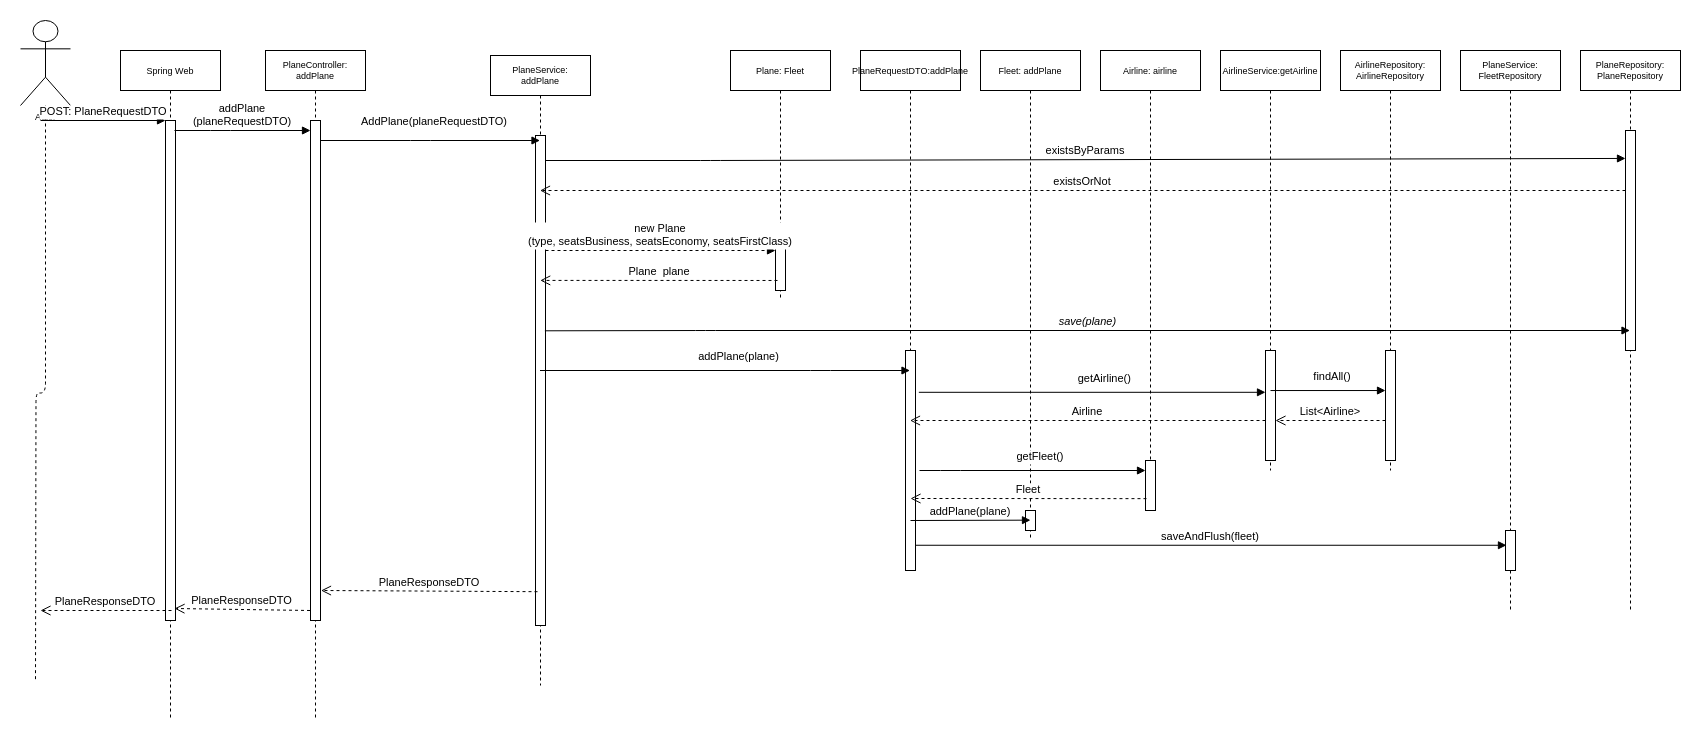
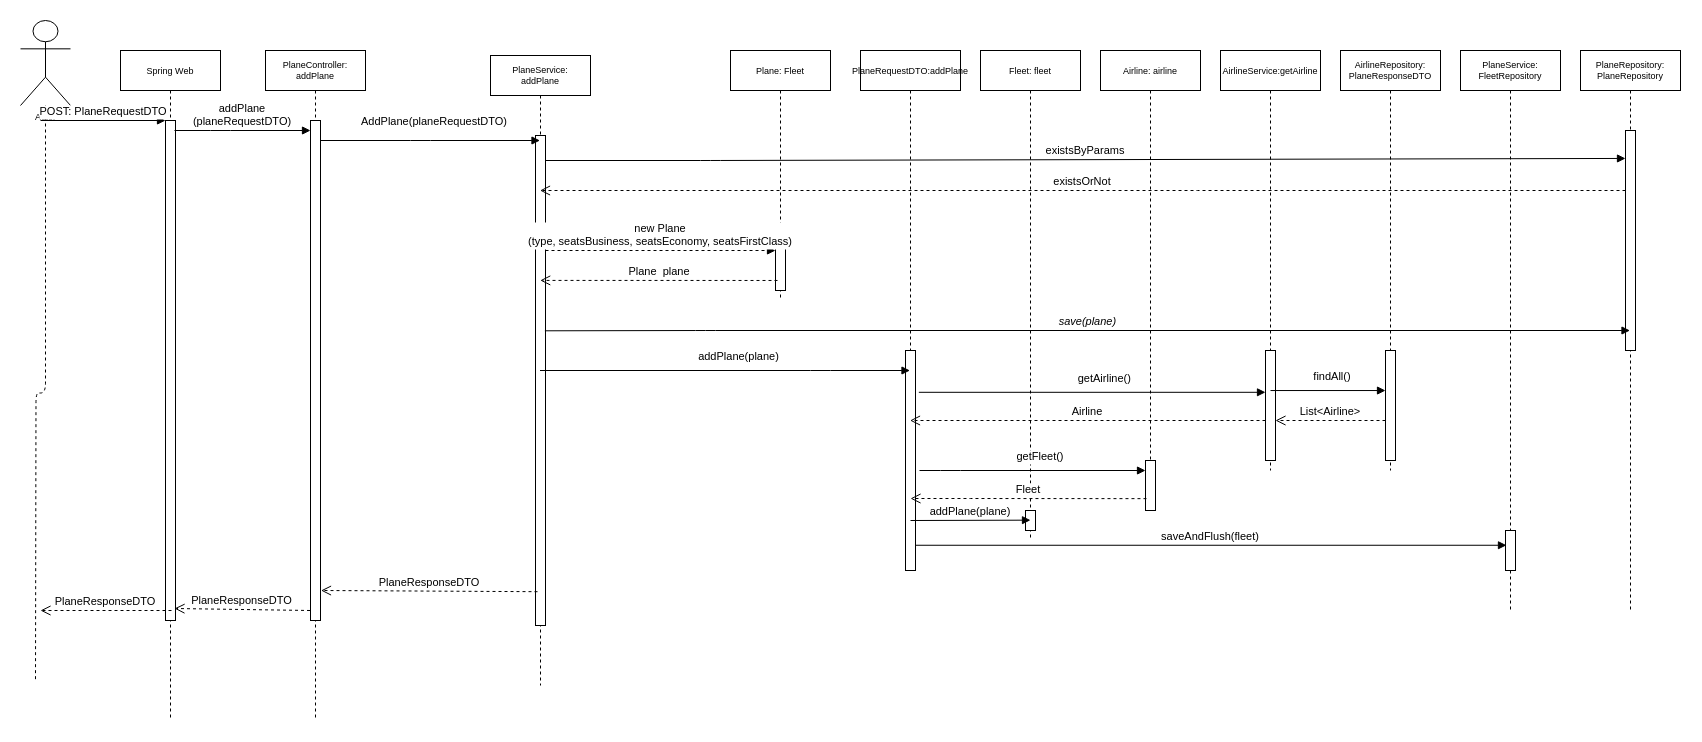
  <mxCell id="0" />
  <mxCell id="1" parent="0" />
  <mxCell id="2" value="PlaneController: &#10;addPlane" style="shape=umlLifeline;perimeter=lifelinePerimeter;container=1;collapsible=0;recursiveResize=0;rounded=0;shadow=0;strokeWidth=1;fontSize=9;" parent="1" vertex="1"><mxGeometry x="265" y="50" width="100" height="670" as="geometry" /></mxCell>
  <mxCell id="3" value="" style="points=[];perimeter=orthogonalPerimeter;rounded=0;shadow=0;strokeWidth=1;" parent="2" vertex="1"><mxGeometry x="45" y="70" width="10" height="500" as="geometry" /></mxCell>
  <mxCell id="4" value="PlaneService:&#10;addPlane" style="shape=umlLifeline;perimeter=lifelinePerimeter;container=1;collapsible=0;recursiveResize=0;rounded=0;shadow=0;strokeWidth=1;fontSize=9;" parent="1" vertex="1"><mxGeometry x="490" y="55" width="100" height="630" as="geometry" /></mxCell>
  <mxCell id="5" value="" style="points=[];perimeter=orthogonalPerimeter;rounded=0;shadow=0;strokeWidth=1;" parent="4" vertex="1"><mxGeometry x="45" y="80" width="10" height="490" as="geometry" /></mxCell>
  <mxCell id="6" value="PlaneRequestDTO:addPlane" style="shape=umlLifeline;perimeter=lifelinePerimeter;container=1;collapsible=0;recursiveResize=0;rounded=0;shadow=0;strokeWidth=1;fontSize=9;" parent="1" vertex="1"><mxGeometry x="860" y="50" width="100" height="520" as="geometry" /></mxCell>
  <mxCell id="7" value="" style="points=[];perimeter=orthogonalPerimeter;rounded=0;shadow=0;strokeWidth=1;" parent="6" vertex="1"><mxGeometry x="45" y="300" width="10" height="220" as="geometry" /></mxCell>
  <mxCell id="8" value="PlaneRepository:&#10;PlaneRepository" style="shape=umlLifeline;perimeter=lifelinePerimeter;container=1;collapsible=0;recursiveResize=0;rounded=0;shadow=0;strokeWidth=1;fontSize=9;" parent="1" vertex="1"><mxGeometry x="1580" y="50" width="100" height="560" as="geometry" /></mxCell>
  <mxCell id="9" value="" style="points=[];perimeter=orthogonalPerimeter;rounded=0;shadow=0;strokeWidth=1;" parent="8" vertex="1"><mxGeometry x="45" y="80" width="10" height="220" as="geometry" /></mxCell>
  <mxCell id="10" value="AddPlane(planeRequestDTO)" style="verticalAlign=bottom;endArrow=block;shadow=0;strokeWidth=1;" parent="1" source="3" target="4" edge="1"><mxGeometry x="0.039" y="10" relative="1" as="geometry"><mxPoint x="340" y="380" as="sourcePoint" /><mxPoint x="580" y="140" as="targetPoint" /><Array as="points"><mxPoint x="420" y="140" /></Array><mxPoint as="offset" /></mxGeometry></mxCell>
  <mxCell id="11" value="Plane: Fleet" style="shape=umlLifeline;perimeter=lifelinePerimeter;container=1;collapsible=0;recursiveResize=0;rounded=0;shadow=0;strokeWidth=1;fontSize=9;" parent="1" vertex="1"><mxGeometry x="730" y="50" width="100" height="250" as="geometry" /></mxCell>
  <mxCell id="12" value="" style="points=[];perimeter=orthogonalPerimeter;rounded=0;shadow=0;strokeWidth=1;" parent="11" vertex="1"><mxGeometry x="45" y="180" width="10" height="60" as="geometry" /></mxCell>
  <mxCell id="13" value="existsByParams" style="verticalAlign=bottom;endArrow=block;shadow=0;strokeWidth=1;entryX=0;entryY=0.127;entryDx=0;entryDy=0;entryPerimeter=0;" parent="1" source="5" target="9" edge="1"><mxGeometry relative="1" as="geometry"><mxPoint x="620" y="280" as="sourcePoint" /><mxPoint x="1470" y="160" as="targetPoint" /><Array as="points"><mxPoint x="710" y="160" /></Array></mxGeometry></mxCell>
  <mxCell id="14" value="existsOrNot" style="verticalAlign=bottom;endArrow=open;dashed=1;endSize=8;shadow=0;strokeWidth=1;" parent="1" source="9" target="4" edge="1"><mxGeometry relative="1" as="geometry"><mxPoint x="650" y="180" as="targetPoint" /><mxPoint x="1397" y="190" as="sourcePoint" /><Array as="points"><mxPoint x="1390" y="190" /><mxPoint x="1187" y="190" /></Array></mxGeometry></mxCell>
  <mxCell id="15" value="new Plane&#10;(type, seatsBusiness, seatsEconomy, seatsFirstClass)" style="verticalAlign=bottom;endArrow=block;shadow=0;strokeWidth=1;dashed=1;" parent="1" source="5" target="12" edge="1"><mxGeometry relative="1" as="geometry"><mxPoint x="605" y="250" as="sourcePoint" /><mxPoint x="910" y="250" as="targetPoint" /><Array as="points"><mxPoint x="720" y="250" /></Array></mxGeometry></mxCell>
  <mxCell id="16" value="Plane  plane" style="verticalAlign=bottom;endArrow=open;dashed=1;endSize=8;shadow=0;strokeWidth=1;exitX=0.2;exitY=0.833;exitDx=0;exitDy=0;exitPerimeter=0;entryX=0.497;entryY=0.357;entryDx=0;entryDy=0;entryPerimeter=0;" parent="1" source="12" target="4" edge="1"><mxGeometry x="-0.009" relative="1" as="geometry"><mxPoint x="590" y="280" as="targetPoint" /><mxPoint x="869.69" y="280" as="sourcePoint" /><mxPoint as="offset" /></mxGeometry></mxCell>
  <mxCell id="17" value="save(plane)" style="verticalAlign=bottom;endArrow=block;shadow=0;strokeWidth=1;fontStyle=2;exitX=0.544;exitY=0.437;exitDx=0;exitDy=0;exitPerimeter=0;" parent="1" source="4" target="8" edge="1"><mxGeometry relative="1" as="geometry"><mxPoint x="590" y="330" as="sourcePoint" /><mxPoint x="864.5" y="330" as="targetPoint" /><Array as="points"><mxPoint x="705" y="330" /></Array></mxGeometry></mxCell>
  <mxCell id="18" value="addPlane(plane)" style="verticalAlign=bottom;endArrow=block;shadow=0;strokeWidth=1;fontStyle=0" parent="1" source="4" target="6" edge="1"><mxGeometry x="0.073" y="5" relative="1" as="geometry"><mxPoint x="610" y="420" as="sourcePoint" /><mxPoint x="1209.5" y="420" as="targetPoint" /><Array as="points"><mxPoint x="820" y="370" /></Array><mxPoint as="offset" /></mxGeometry></mxCell>
  <mxCell id="19" value="PlaneResponseDTO" style="verticalAlign=bottom;endArrow=open;dashed=1;endSize=8;shadow=0;strokeWidth=1;exitX=0.2;exitY=0.931;exitDx=0;exitDy=0;exitPerimeter=0;" parent="1" source="5" edge="1"><mxGeometry relative="1" as="geometry"><mxPoint x="320.5" y="590" as="targetPoint" /><mxPoint x="590" y="590" as="sourcePoint" /></mxGeometry></mxCell>
  <mxCell id="20" value="PlaneResponseDTO" style="verticalAlign=bottom;endArrow=open;dashed=1;endSize=8;shadow=0;strokeWidth=1;entryX=0.9;entryY=0.976;entryDx=0;entryDy=0;entryPerimeter=0;" parent="1" target="42" edge="1"><mxGeometry relative="1" as="geometry"><mxPoint x="200" y="610" as="targetPoint" /><mxPoint x="309.5" y="610" as="sourcePoint" /></mxGeometry></mxCell>
  <mxCell id="21" style="edgeStyle=orthogonalEdgeStyle;curved=0;rounded=1;sketch=0;orthogonalLoop=1;jettySize=auto;html=1;fontSize=9;endArrow=none;endFill=0;dashed=1;" parent="1" source="22" edge="1"><mxGeometry relative="1" as="geometry"><mxPoint x="35" y="680" as="targetPoint" /></mxGeometry></mxCell>
  <mxCell id="22" value="Actor&lt;br&gt;" style="shape=umlActor;verticalLabelPosition=bottom;verticalAlign=top;html=1;outlineConnect=0;rounded=0;sketch=0;fontSize=9;" parent="1" vertex="1"><mxGeometry x="20" y="20" width="50" height="85" as="geometry" /></mxCell>
  <mxCell id="23" value="AirlineService:getAirline" style="shape=umlLifeline;perimeter=lifelinePerimeter;container=1;collapsible=0;recursiveResize=0;rounded=0;shadow=0;strokeWidth=1;fontSize=9;" parent="1" vertex="1"><mxGeometry x="1220" y="50" width="100" height="420" as="geometry" /></mxCell>
  <mxCell id="24" value="" style="points=[];perimeter=orthogonalPerimeter;rounded=0;shadow=0;strokeWidth=1;" parent="23" vertex="1"><mxGeometry x="45" y="300" width="10" height="110" as="geometry" /></mxCell>
- <mxCell id="25" value="AirlineRepository:&#10;AirlineRepository" style="shape=umlLifeline;perimeter=lifelinePerimeter;container=1;collapsible=0;recursiveResize=0;rounded=0;shadow=0;strokeWidth=1;fontSize=9;" parent="1" vertex="1"><mxGeometry x="1340" y="50" width="100" height="420" as="geometry" /></mxCell>
+ <mxCell id="25" value="AirlineRepository:&#10;PlaneResponseDTO" style="shape=umlLifeline;perimeter=lifelinePerimeter;container=1;collapsible=0;recursiveResize=0;rounded=0;shadow=0;strokeWidth=1;fontSize=9;" parent="1" vertex="1"><mxGeometry x="1340" y="50" width="100" height="420" as="geometry" /></mxCell>
  <mxCell id="26" value="" style="points=[];perimeter=orthogonalPerimeter;rounded=0;shadow=0;strokeWidth=1;" parent="25" vertex="1"><mxGeometry x="45" y="300" width="10" height="110" as="geometry" /></mxCell>
  <mxCell id="27" value="getAirline()" style="verticalAlign=bottom;endArrow=block;shadow=0;strokeWidth=1;fontStyle=0;exitX=1.333;exitY=0.19;exitDx=0;exitDy=0;exitPerimeter=0;" parent="1" source="7" target="24" edge="1"><mxGeometry x="0.073" y="5" relative="1" as="geometry"><mxPoint x="1029.997" y="380" as="sourcePoint" /><mxPoint x="1150" y="380" as="targetPoint" /><Array as="points" /><mxPoint as="offset" /></mxGeometry></mxCell>
  <mxCell id="28" value="findAll()" style="verticalAlign=bottom;endArrow=block;shadow=0;strokeWidth=1;fontStyle=0;exitX=0.5;exitY=0.364;exitDx=0;exitDy=0;exitPerimeter=0;" parent="1" source="24" target="26" edge="1"><mxGeometry x="0.073" y="5" relative="1" as="geometry"><mxPoint x="1280" y="390" as="sourcePoint" /><mxPoint x="1360" y="390" as="targetPoint" /><Array as="points" /><mxPoint as="offset" /></mxGeometry></mxCell>
  <mxCell id="29" value="List&lt;Airline&gt;" style="verticalAlign=bottom;endArrow=open;dashed=1;endSize=8;shadow=0;strokeWidth=1;" parent="1" source="26" target="24" edge="1"><mxGeometry relative="1" as="geometry"><mxPoint x="1270" y="430" as="targetPoint" /><mxPoint x="1277" y="430" as="sourcePoint" /><Array as="points"><mxPoint x="1330" y="420" /></Array></mxGeometry></mxCell>
  <mxCell id="30" value="Airline" style="verticalAlign=bottom;endArrow=open;dashed=1;endSize=8;shadow=0;strokeWidth=1;" parent="1" source="24" target="6" edge="1"><mxGeometry relative="1" as="geometry"><mxPoint x="1030" y="440" as="targetPoint" /><mxPoint x="1140" y="440" as="sourcePoint" /><Array as="points"><mxPoint x="1090" y="420" /></Array></mxGeometry></mxCell>
  <mxCell id="31" value="PlaneService:&#10;FleetRepository" style="shape=umlLifeline;perimeter=lifelinePerimeter;container=1;collapsible=0;recursiveResize=0;rounded=0;shadow=0;strokeWidth=1;fontSize=9;" parent="1" vertex="1"><mxGeometry x="1460" y="50" width="100" height="560" as="geometry" /></mxCell>
  <mxCell id="32" value="" style="points=[];perimeter=orthogonalPerimeter;rounded=0;shadow=0;strokeWidth=1;" parent="31" vertex="1"><mxGeometry x="45" y="480" width="10" height="40" as="geometry" /></mxCell>
  <mxCell id="33" value="Airline: airline" style="shape=umlLifeline;perimeter=lifelinePerimeter;container=1;collapsible=0;recursiveResize=0;rounded=0;shadow=0;strokeWidth=1;fontSize=9;" parent="1" vertex="1"><mxGeometry x="1100" y="50" width="100" height="460" as="geometry" /></mxCell>
  <mxCell id="34" value="" style="points=[];perimeter=orthogonalPerimeter;rounded=0;shadow=0;strokeWidth=1;" parent="33" vertex="1"><mxGeometry x="45" y="410" width="10" height="50" as="geometry" /></mxCell>
- <mxCell id="35" value="Fleet: addPlane" style="shape=umlLifeline;perimeter=lifelinePerimeter;container=1;collapsible=0;recursiveResize=0;rounded=0;shadow=0;strokeWidth=1;fontSize=9;" parent="1" vertex="1"><mxGeometry x="980" y="50" width="100" height="490" as="geometry" /></mxCell>
+ <mxCell id="35" value="Fleet: fleet" style="shape=umlLifeline;perimeter=lifelinePerimeter;container=1;collapsible=0;recursiveResize=0;rounded=0;shadow=0;strokeWidth=1;fontSize=9;" parent="1" vertex="1"><mxGeometry x="980" y="50" width="100" height="490" as="geometry" /></mxCell>
  <mxCell id="36" value="" style="points=[];perimeter=orthogonalPerimeter;rounded=0;shadow=0;strokeWidth=1;" parent="35" vertex="1"><mxGeometry x="45" y="460" width="10" height="20" as="geometry" /></mxCell>
  <mxCell id="37" value="getFleet()" style="verticalAlign=bottom;endArrow=block;shadow=0;strokeWidth=1;fontStyle=0;" parent="1" target="34" edge="1"><mxGeometry x="0.073" y="5" relative="1" as="geometry"><mxPoint x="919" y="470" as="sourcePoint" /><mxPoint x="1150" y="480" as="targetPoint" /><Array as="points"><mxPoint x="950" y="470" /></Array><mxPoint as="offset" /></mxGeometry></mxCell>
  <mxCell id="38" value="Fleet" style="verticalAlign=bottom;endArrow=open;dashed=1;endSize=8;shadow=0;strokeWidth=1;exitX=0.097;exitY=0.763;exitDx=0;exitDy=0;exitPerimeter=0;" parent="1" source="34" edge="1"><mxGeometry relative="1" as="geometry"><mxPoint x="910" y="498" as="targetPoint" /><mxPoint x="1145" y="486" as="sourcePoint" /><Array as="points"><mxPoint x="960" y="498" /></Array></mxGeometry></mxCell>
  <mxCell id="39" value="addPlane(plane)" style="verticalAlign=bottom;endArrow=block;shadow=0;strokeWidth=1;fontStyle=0;" parent="1" edge="1"><mxGeometry relative="1" as="geometry"><mxPoint x="910" y="520" as="sourcePoint" /><mxPoint x="1030" y="519.66" as="targetPoint" /></mxGeometry></mxCell>
  <mxCell id="40" value="saveAndFlush(fleet)" style="verticalAlign=bottom;endArrow=block;shadow=0;strokeWidth=1;fontStyle=0;entryX=0.097;entryY=0.369;entryDx=0;entryDy=0;entryPerimeter=0;" parent="1" source="7" target="32" edge="1"><mxGeometry relative="1" as="geometry"><mxPoint x="930" y="550.34" as="sourcePoint" /><mxPoint x="1350" y="550" as="targetPoint" /></mxGeometry></mxCell>
  <mxCell id="41" value="Spring Web" style="shape=umlLifeline;perimeter=lifelinePerimeter;container=1;collapsible=0;recursiveResize=0;rounded=0;shadow=0;strokeWidth=1;fontSize=9;" parent="1" vertex="1"><mxGeometry x="120" y="50" width="100" height="670" as="geometry" /></mxCell>
  <mxCell id="42" value="" style="points=[];perimeter=orthogonalPerimeter;rounded=0;shadow=0;strokeWidth=1;" parent="41" vertex="1"><mxGeometry x="45" y="70" width="10" height="500" as="geometry" /></mxCell>
  <mxCell id="43" value="POST: PlaneRequestDTO" style="verticalAlign=bottom;startArrow=none;endArrow=block;startSize=8;shadow=0;strokeWidth=1;startFill=0;" parent="41" target="42" edge="1"><mxGeometry relative="1" as="geometry"><mxPoint x="-80" y="70" as="sourcePoint" /></mxGeometry></mxCell>
  <mxCell id="44" value="addPlane&#10;(planeRequestDTO)" style="verticalAlign=bottom;startArrow=none;endArrow=block;startSize=8;shadow=0;strokeWidth=1;startFill=0;exitX=0.9;exitY=0.02;exitDx=0;exitDy=0;exitPerimeter=0;" parent="1" source="42" target="3" edge="1"><mxGeometry relative="1" as="geometry"><mxPoint x="200" y="120" as="sourcePoint" /><Array as="points"><mxPoint x="220" y="130" /></Array></mxGeometry></mxCell>
  <mxCell id="45" value="PlaneResponseDTO" style="verticalAlign=bottom;endArrow=open;dashed=1;endSize=8;shadow=0;strokeWidth=1;" parent="1" edge="1"><mxGeometry relative="1" as="geometry"><mxPoint x="40" y="610" as="targetPoint" /><mxPoint x="171" y="610" as="sourcePoint" /></mxGeometry></mxCell>
